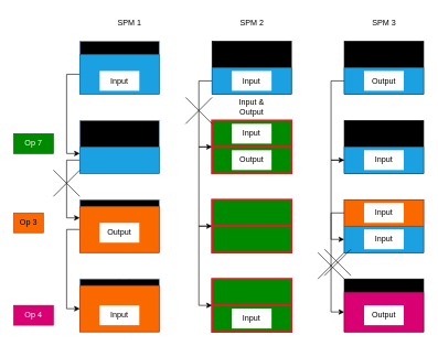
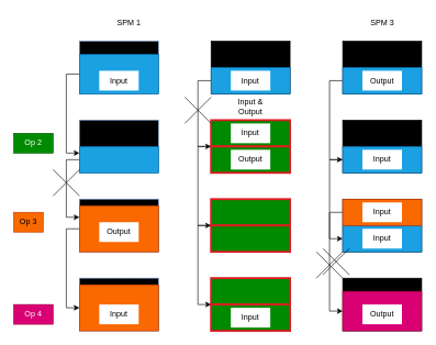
  <mxCell id="0" />
  <mxCell id="1" parent="0" />
  <mxCell id="2" value="" style="rounded=0;whiteSpace=wrap;html=1;fillColor=#000000;strokeColor=#6c8ebf;" vertex="1" parent="1"><mxGeometry x="120" y="62" width="120" height="80" as="geometry" /></mxCell>
  <mxCell id="3" value="" style="rounded=0;whiteSpace=wrap;html=1;strokeColor=#000000;fillColor=#000000;" vertex="1" parent="1"><mxGeometry x="320" y="62" width="120" height="80" as="geometry" /></mxCell>
  <mxCell id="4" value="" style="rounded=0;whiteSpace=wrap;html=1;fillColor=#000000;" vertex="1" parent="1"><mxGeometry x="520" y="62" width="120" height="80" as="geometry" /></mxCell>
  <mxCell id="5" style="edgeStyle=orthogonalEdgeStyle;rounded=0;orthogonalLoop=1;jettySize=auto;html=1;exitX=0;exitY=0.5;exitDx=0;exitDy=0;entryX=0;entryY=0.25;entryDx=0;entryDy=0;" edge="1" parent="1" source="6" target="55"><mxGeometry relative="1" as="geometry" /></mxCell>
  <mxCell id="6" value="" style="rounded=0;whiteSpace=wrap;html=1;fillColor=#1ba1e2;strokeColor=#006EAF;fontColor=#ffffff;" vertex="1" parent="1"><mxGeometry x="120" y="82" width="120" height="60" as="geometry" /></mxCell>
  <mxCell id="7" style="edgeStyle=orthogonalEdgeStyle;rounded=0;orthogonalLoop=1;jettySize=auto;html=1;exitX=0;exitY=0.5;exitDx=0;exitDy=0;entryX=0;entryY=0;entryDx=0;entryDy=0;" edge="1" parent="1" source="8" target="22"><mxGeometry relative="1" as="geometry"><Array as="points"><mxPoint x="300" y="122" /><mxPoint x="300" y="222" /></Array></mxGeometry></mxCell>
  <mxCell id="8" value="" style="rounded=0;whiteSpace=wrap;html=1;fillColor=#1ba1e2;strokeColor=#006EAF;fontColor=#ffffff;" vertex="1" parent="1"><mxGeometry x="320" y="102" width="120" height="40" as="geometry" /></mxCell>
  <mxCell id="9" style="edgeStyle=orthogonalEdgeStyle;rounded=0;orthogonalLoop=1;jettySize=auto;html=1;exitX=0;exitY=0.5;exitDx=0;exitDy=0;entryX=0;entryY=0.5;entryDx=0;entryDy=0;" edge="1" parent="1" source="10" target="20"><mxGeometry relative="1" as="geometry" /></mxCell>
  <mxCell id="10" value="" style="rounded=0;whiteSpace=wrap;html=1;fillColor=#1ba1e2;strokeColor=#006EAF;fontColor=#ffffff;" vertex="1" parent="1"><mxGeometry x="520" y="102" width="120" height="40" as="geometry" /></mxCell>
- <mxCell id="11" value="Op 7" style="text;html=1;strokeColor=#005700;fillColor=#008a00;align=center;verticalAlign=middle;whiteSpace=wrap;rounded=0;fontColor=#ffffff;" vertex="1" parent="1"><mxGeometry x="20" y="202" width="60" height="30" as="geometry" /></mxCell>
+ <mxCell id="11" value="Op 2" style="text;html=1;strokeColor=#005700;fillColor=#008a00;align=center;verticalAlign=middle;whiteSpace=wrap;rounded=0;fontColor=#ffffff;" vertex="1" parent="1"><mxGeometry x="20" y="202" width="60" height="30" as="geometry" /></mxCell>
  <mxCell id="12" value="" style="rounded=0;whiteSpace=wrap;html=1;strokeColor=#000000;fillColor=#000000;" vertex="1" parent="1"><mxGeometry x="320" y="182" width="120" height="80" as="geometry" /></mxCell>
  <mxCell id="13" value="" style="rounded=0;whiteSpace=wrap;html=1;fillColor=#000000;strokeColor=#6c8ebf;" vertex="1" parent="1"><mxGeometry x="120" y="182" width="120" height="80" as="geometry" /></mxCell>
  <mxCell id="14" value="" style="rounded=0;whiteSpace=wrap;html=1;fillColor=#000000;" vertex="1" parent="1"><mxGeometry x="520" y="182" width="120" height="80" as="geometry" /></mxCell>
  <mxCell id="15" value="&lt;div&gt;Input&lt;/div&gt;" style="text;html=1;strokeColor=none;fillColor=default;align=center;verticalAlign=middle;whiteSpace=wrap;rounded=0;" vertex="1" parent="1"><mxGeometry x="150" y="107" width="60" height="30" as="geometry" /></mxCell>
  <mxCell id="16" value="&lt;div&gt;Input&lt;/div&gt;" style="text;html=1;strokeColor=none;fillColor=default;align=center;verticalAlign=middle;whiteSpace=wrap;rounded=0;" vertex="1" parent="1"><mxGeometry x="350" y="107" width="60" height="30" as="geometry" /></mxCell>
  <mxCell id="17" value="&lt;div&gt;Output&lt;/div&gt;" style="text;html=1;strokeColor=none;fillColor=default;align=center;verticalAlign=middle;whiteSpace=wrap;rounded=0;" vertex="1" parent="1"><mxGeometry x="550" y="107" width="60" height="30" as="geometry" /></mxCell>
  <mxCell id="18" value="" style="rounded=0;whiteSpace=wrap;html=1;fillColor=#008a00;fontColor=#ffffff;strokeColor=#e01b24;strokeWidth=3;" vertex="1" parent="1"><mxGeometry x="320" y="182" width="120" height="40" as="geometry" /></mxCell>
  <mxCell id="19" style="edgeStyle=orthogonalEdgeStyle;rounded=0;orthogonalLoop=1;jettySize=auto;html=1;exitX=0;exitY=0.5;exitDx=0;exitDy=0;entryX=0;entryY=0.5;entryDx=0;entryDy=0;" edge="1" parent="1" source="20" target="28"><mxGeometry relative="1" as="geometry" /></mxCell>
  <mxCell id="20" value="" style="rounded=0;whiteSpace=wrap;html=1;fillColor=#1ba1e2;strokeColor=#006EAF;fontColor=#ffffff;" vertex="1" parent="1"><mxGeometry x="520" y="222" width="120" height="40" as="geometry" /></mxCell>
  <mxCell id="21" style="edgeStyle=orthogonalEdgeStyle;rounded=0;orthogonalLoop=1;jettySize=auto;html=1;exitX=0;exitY=0;exitDx=0;exitDy=0;entryX=0;entryY=0;entryDx=0;entryDy=0;" edge="1" parent="1" source="22" target="62"><mxGeometry relative="1" as="geometry"><Array as="points"><mxPoint x="300" y="222" /><mxPoint x="300" y="342" /></Array></mxGeometry></mxCell>
  <mxCell id="22" value="" style="rounded=0;whiteSpace=wrap;html=1;fillColor=#008a00;fontColor=#ffffff;strokeColor=#e01b24;strokeWidth=3;" vertex="1" parent="1"><mxGeometry x="320" y="222" width="120" height="40" as="geometry" /></mxCell>
  <mxCell id="23" value="&lt;div&gt;Input &amp;amp; Output&lt;/div&gt;" style="text;html=1;strokeColor=none;fillColor=default;align=center;verticalAlign=middle;whiteSpace=wrap;rounded=0;" vertex="1" parent="1"><mxGeometry x="350" y="152" width="60" height="20" as="geometry" /></mxCell>
  <mxCell id="24" value="Op 3" style="text;html=1;strokeColor=#C73500;fillColor=#fa6800;align=center;verticalAlign=middle;whiteSpace=wrap;rounded=0;fontColor=#000000;" vertex="1" parent="1"><mxGeometry x="20" y="322" width="45" height="30" as="geometry" /></mxCell>
  <mxCell id="25" value="" style="rounded=0;whiteSpace=wrap;html=1;strokeColor=#000000;fillColor=#000000;" vertex="1" parent="1"><mxGeometry x="320" y="302" width="120" height="80" as="geometry" /></mxCell>
  <mxCell id="26" value="" style="rounded=0;whiteSpace=wrap;html=1;fillColor=#000000;strokeColor=#6c8ebf;" vertex="1" parent="1"><mxGeometry x="120" y="302" width="120" height="80" as="geometry" /></mxCell>
  <mxCell id="27" value="" style="rounded=0;whiteSpace=wrap;html=1;fillColor=#000000;" vertex="1" parent="1"><mxGeometry x="520" y="302" width="120" height="80" as="geometry" /></mxCell>
  <mxCell id="28" value="" style="rounded=0;whiteSpace=wrap;html=1;fillColor=#1ba1e2;strokeColor=#006EAF;fontColor=#ffffff;" vertex="1" parent="1"><mxGeometry x="520" y="342" width="120" height="40" as="geometry" /></mxCell>
  <mxCell id="29" style="edgeStyle=orthogonalEdgeStyle;rounded=0;orthogonalLoop=1;jettySize=auto;html=1;exitX=0;exitY=0.5;exitDx=0;exitDy=0;entryX=0;entryY=0.5;entryDx=0;entryDy=0;" edge="1" parent="1" source="30" target="39"><mxGeometry relative="1" as="geometry" /></mxCell>
  <mxCell id="30" value="" style="rounded=0;whiteSpace=wrap;html=1;fillColor=#fa6800;fontColor=#000000;strokeColor=#C73500;" vertex="1" parent="1"><mxGeometry x="520" y="302" width="120" height="40" as="geometry" /></mxCell>
  <mxCell id="31" style="edgeStyle=orthogonalEdgeStyle;rounded=0;orthogonalLoop=1;jettySize=auto;html=1;exitX=0;exitY=0.5;exitDx=0;exitDy=0;entryX=0;entryY=0.5;entryDx=0;entryDy=0;" edge="1" parent="1" source="32" target="52"><mxGeometry relative="1" as="geometry" /></mxCell>
  <mxCell id="32" value="" style="rounded=0;whiteSpace=wrap;html=1;fillColor=#fa6800;fontColor=#000000;strokeColor=#C73500;" vertex="1" parent="1"><mxGeometry x="120" y="312" width="120" height="70" as="geometry" /></mxCell>
  <mxCell id="33" value="Op 4" style="text;html=1;strokeColor=#A50040;fillColor=#d80073;align=center;verticalAlign=middle;whiteSpace=wrap;rounded=0;fontColor=#ffffff;" vertex="1" parent="1"><mxGeometry x="20" y="462" width="60" height="30" as="geometry" /></mxCell>
  <mxCell id="34" value="" style="rounded=0;whiteSpace=wrap;html=1;strokeColor=#000000;fillColor=#000000;" vertex="1" parent="1"><mxGeometry x="320" y="422" width="120" height="80" as="geometry" /></mxCell>
  <mxCell id="35" value="" style="rounded=0;whiteSpace=wrap;html=1;fillColor=#000000;strokeColor=#6c8ebf;" vertex="1" parent="1"><mxGeometry x="120" y="422" width="120" height="80" as="geometry" /></mxCell>
  <mxCell id="36" value="" style="rounded=0;whiteSpace=wrap;html=1;fillColor=#000000;" vertex="1" parent="1"><mxGeometry x="520" y="422" width="120" height="80" as="geometry" /></mxCell>
  <mxCell id="37" style="edgeStyle=orthogonalEdgeStyle;rounded=0;orthogonalLoop=1;jettySize=auto;html=1;exitX=0.5;exitY=0;exitDx=0;exitDy=0;entryX=0.75;entryY=1;entryDx=0;entryDy=0;" edge="1" parent="1"><mxGeometry relative="1" as="geometry"><mxPoint x="195" y="422" as="targetPoint" /><mxPoint x="180" y="452" as="sourcePoint" /></mxGeometry></mxCell>
  <mxCell id="38" style="edgeStyle=orthogonalEdgeStyle;rounded=0;orthogonalLoop=1;jettySize=auto;html=1;exitX=0.5;exitY=0;exitDx=0;exitDy=0;entryX=0.5;entryY=0;entryDx=0;entryDy=0;" edge="1" parent="1" target="35"><mxGeometry relative="1" as="geometry"><mxPoint x="180" y="452" as="sourcePoint" /></mxGeometry></mxCell>
  <mxCell id="39" value="" style="rounded=0;whiteSpace=wrap;html=1;fillColor=#d80073;fontColor=#ffffff;strokeColor=#A50040;" vertex="1" parent="1"><mxGeometry x="520" y="442" width="120" height="60" as="geometry" /></mxCell>
  <mxCell id="40" value="&lt;div&gt;SPM 1&lt;/div&gt;" style="text;html=1;align=center;verticalAlign=middle;resizable=0;points=[];autosize=1;strokeColor=none;fillColor=none;" vertex="1" parent="1"><mxGeometry x="165" y="20" width="60" height="30" as="geometry" /></mxCell>
- <mxCell id="41" value="&lt;div&gt;SPM 2&lt;br&gt;&lt;/div&gt;" style="text;html=1;align=center;verticalAlign=middle;resizable=0;points=[];autosize=1;strokeColor=none;fillColor=none;" vertex="1" parent="1"><mxGeometry x="350" y="20" width="60" height="30" as="geometry" /></mxCell>
  <mxCell id="42" value="&lt;div&gt;SPM 3&lt;br&gt;&lt;/div&gt;" style="text;html=1;align=center;verticalAlign=middle;resizable=0;points=[];autosize=1;strokeColor=none;fillColor=none;" vertex="1" parent="1"><mxGeometry x="550" y="20" width="60" height="30" as="geometry" /></mxCell>
  <mxCell id="43" value="&lt;div&gt;Input&lt;/div&gt;" style="text;html=1;strokeColor=none;fillColor=default;align=center;verticalAlign=middle;whiteSpace=wrap;rounded=0;" vertex="1" parent="1"><mxGeometry x="350" y="187" width="60" height="30" as="geometry" /></mxCell>
  <mxCell id="44" value="&lt;div&gt;Output&lt;/div&gt;" style="text;html=1;strokeColor=none;fillColor=default;align=center;verticalAlign=middle;whiteSpace=wrap;rounded=0;" vertex="1" parent="1"><mxGeometry x="350" y="227" width="60" height="30" as="geometry" /></mxCell>
  <mxCell id="45" value="&lt;div&gt;Input&lt;/div&gt;" style="text;html=1;strokeColor=none;fillColor=default;align=center;verticalAlign=middle;whiteSpace=wrap;rounded=0;" vertex="1" parent="1"><mxGeometry x="550" y="227" width="60" height="30" as="geometry" /></mxCell>
  <mxCell id="46" value="&lt;div&gt;Input&lt;/div&gt;" style="text;html=1;strokeColor=none;fillColor=default;align=center;verticalAlign=middle;whiteSpace=wrap;rounded=0;" vertex="1" parent="1"><mxGeometry x="550" y="347" width="60" height="30" as="geometry" /></mxCell>
  <mxCell id="47" value="&lt;div&gt;Input&lt;/div&gt;" style="text;html=1;strokeColor=none;fillColor=default;align=center;verticalAlign=middle;whiteSpace=wrap;rounded=0;" vertex="1" parent="1"><mxGeometry x="550" y="307" width="60" height="30" as="geometry" /></mxCell>
  <mxCell id="48" value="&lt;div&gt;Output&lt;/div&gt;" style="text;html=1;strokeColor=none;fillColor=default;align=center;verticalAlign=middle;whiteSpace=wrap;rounded=0;" vertex="1" parent="1"><mxGeometry x="150" y="337" width="60" height="30" as="geometry" /></mxCell>
  <mxCell id="49" value="" style="rounded=0;whiteSpace=wrap;html=1;fillColor=#008a00;fontColor=#ffffff;strokeColor=none;strokeWidth=3;" vertex="1" parent="1"><mxGeometry x="320" y="342" width="120" height="40" as="geometry" /></mxCell>
  <mxCell id="50" value="&lt;div&gt;Output&lt;/div&gt;" style="text;html=1;strokeColor=none;fillColor=default;align=center;verticalAlign=middle;whiteSpace=wrap;rounded=0;" vertex="1" parent="1"><mxGeometry x="550" y="462" width="60" height="30" as="geometry" /></mxCell>
  <mxCell id="51" value="" style="rounded=0;whiteSpace=wrap;html=1;fillColor=#008a00;fontColor=#ffffff;strokeColor=none;strokeWidth=3;" vertex="1" parent="1"><mxGeometry x="320" y="462" width="120" height="40" as="geometry" /></mxCell>
  <mxCell id="52" value="" style="rounded=0;whiteSpace=wrap;html=1;fillColor=#fa6800;fontColor=#000000;strokeColor=#C73500;" vertex="1" parent="1"><mxGeometry x="120" y="432" width="120" height="70" as="geometry" /></mxCell>
  <mxCell id="53" value="&lt;div&gt;Input&lt;/div&gt;" style="text;html=1;strokeColor=none;fillColor=default;align=center;verticalAlign=middle;whiteSpace=wrap;rounded=0;" vertex="1" parent="1"><mxGeometry x="150" y="462" width="60" height="30" as="geometry" /></mxCell>
  <mxCell id="54" style="edgeStyle=orthogonalEdgeStyle;rounded=0;orthogonalLoop=1;jettySize=auto;html=1;exitX=0;exitY=0.5;exitDx=0;exitDy=0;entryX=0;entryY=0.25;entryDx=0;entryDy=0;" edge="1" parent="1" source="55" target="32"><mxGeometry relative="1" as="geometry" /></mxCell>
  <mxCell id="55" value="" style="rounded=0;whiteSpace=wrap;html=1;fillColor=#1ba1e2;strokeColor=#006EAF;fontColor=#ffffff;" vertex="1" parent="1"><mxGeometry x="120" y="222" width="120" height="40" as="geometry" /></mxCell>
  <mxCell id="56" value="" style="shape=mxgraph.sysml.x;" vertex="1" parent="1"><mxGeometry x="80" y="257" width="40" height="40" as="geometry" /></mxCell>
  <mxCell id="57" value="" style="shape=mxgraph.sysml.x;" vertex="1" parent="1"><mxGeometry x="480" y="382" width="40" height="40" as="geometry" /></mxCell>
  <mxCell id="58" value="" style="shape=mxgraph.sysml.x;" vertex="1" parent="1"><mxGeometry x="280" y="147" width="40" height="40" as="geometry" /></mxCell>
  <mxCell id="59" value="" style="rounded=0;whiteSpace=wrap;html=1;fillColor=#008a00;fontColor=#ffffff;strokeColor=#e01b24;strokeWidth=3;" vertex="1" parent="1"><mxGeometry x="320" y="302" width="120" height="40" as="geometry" /></mxCell>
  <mxCell id="60" value="" style="rounded=0;whiteSpace=wrap;html=1;fillColor=#008a00;fontColor=#ffffff;strokeColor=#e01b24;strokeWidth=3;" vertex="1" parent="1"><mxGeometry x="320" y="422" width="120" height="40" as="geometry" /></mxCell>
  <mxCell id="61" style="edgeStyle=orthogonalEdgeStyle;rounded=0;orthogonalLoop=1;jettySize=auto;html=1;exitX=0;exitY=0;exitDx=0;exitDy=0;entryX=0;entryY=0;entryDx=0;entryDy=0;" edge="1" parent="1" source="62" target="63"><mxGeometry relative="1" as="geometry"><Array as="points"><mxPoint x="300" y="342" /><mxPoint x="300" y="462" /></Array></mxGeometry></mxCell>
  <mxCell id="62" value="" style="rounded=0;whiteSpace=wrap;html=1;fillColor=#008a00;fontColor=#ffffff;strokeColor=#e01b24;strokeWidth=3;" vertex="1" parent="1"><mxGeometry x="320" y="342" width="120" height="40" as="geometry" /></mxCell>
  <mxCell id="63" value="" style="rounded=0;whiteSpace=wrap;html=1;fillColor=#008a00;fontColor=#ffffff;strokeColor=#e01b24;strokeWidth=3;" vertex="1" parent="1"><mxGeometry x="320" y="462" width="120" height="40" as="geometry" /></mxCell>
  <mxCell id="64" value="&lt;div&gt;Input&lt;/div&gt;" style="text;html=1;strokeColor=none;fillColor=default;align=center;verticalAlign=middle;whiteSpace=wrap;rounded=0;" vertex="1" parent="1"><mxGeometry x="350" y="467" width="60" height="30" as="geometry" /></mxCell>
  <mxCell id="65" value="" style="shape=mxgraph.sysml.x;" vertex="1" parent="1"><mxGeometry x="490" y="377" width="40" height="40" as="geometry" /></mxCell>
